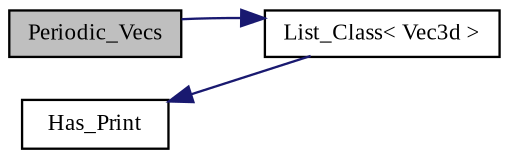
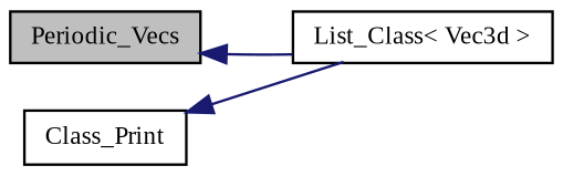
  digraph {
    fontname="Liberation Serif"
    rankdir=LR
    node [color=black fillcolor=white fontname="Liberation Serif" fontsize=10 shape=record style=filled]
    edge [color=midnightblue dir=back fontname="Liberation Serif" fontsize=10 labelfontname=Helvetica labelfontsize=10 style=solid]
    n1 [fillcolor=grey75 fontcolor=black height=0.2 label=Periodic_Vecs width=0.4]
    n2 [height=0.2 label="List_Class\< Vec3d \>" width=0.4]
-   n3 [height=0.2 label=Has_Print width=0.4]
-   n2 -> n1
+   n3 [height=0.2 label=Class_Print width=0.4]
+   n1 -> n2
    n3 -> n2
  }
